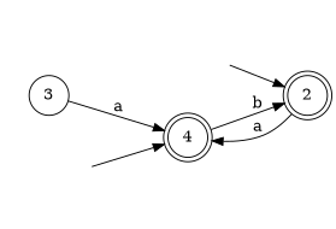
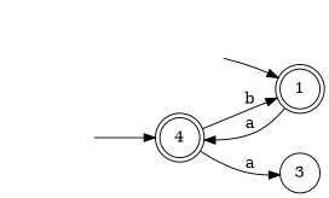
  digraph {
    rankdir=LR
    node [shape=doublecircle]
    n1 [label=4]
-   1 [label=2]
+   1
    3 [shape=circle]
    fake0 [style=invisible]
    fake1 [style=invisible]
    n1 -> 1 [label=b]
-   3 -> n1 [label=a]
+   n1 -> 3 [label=a]
    1 -> n1 [label=a]
    fake0 -> 1 [shape=circle]
    fake1 -> n1 [shape=circle]
  }
